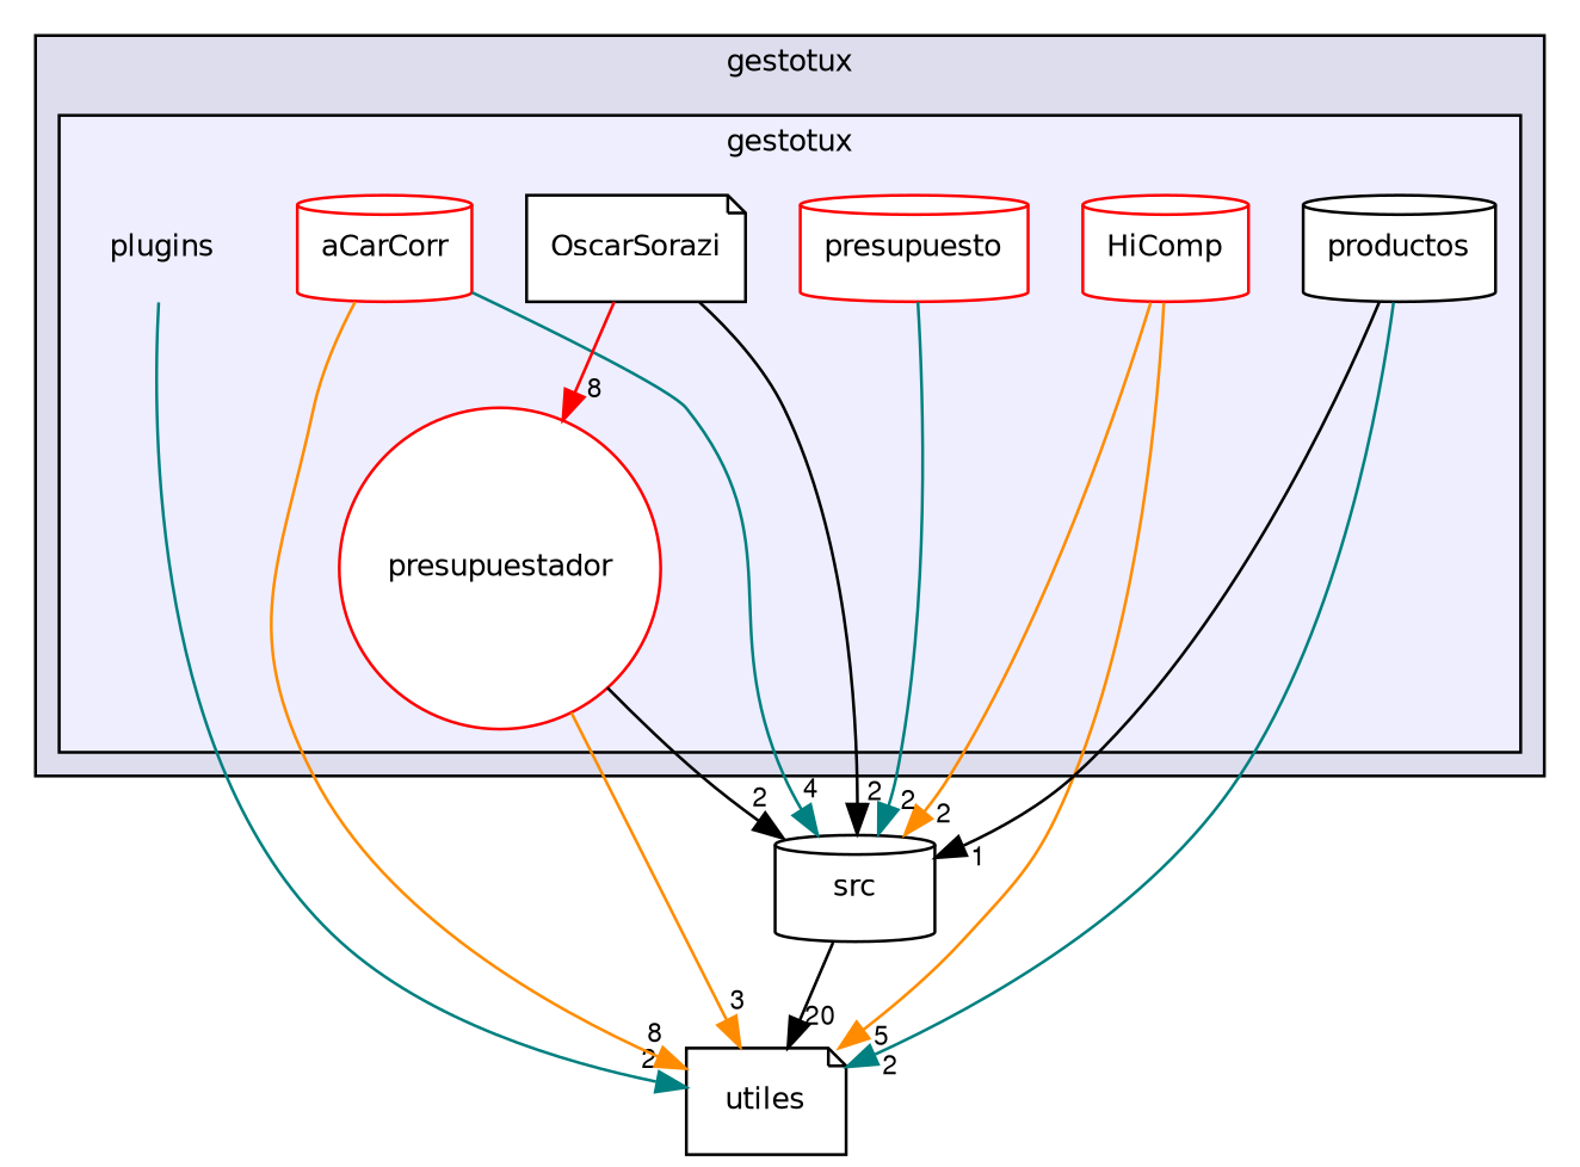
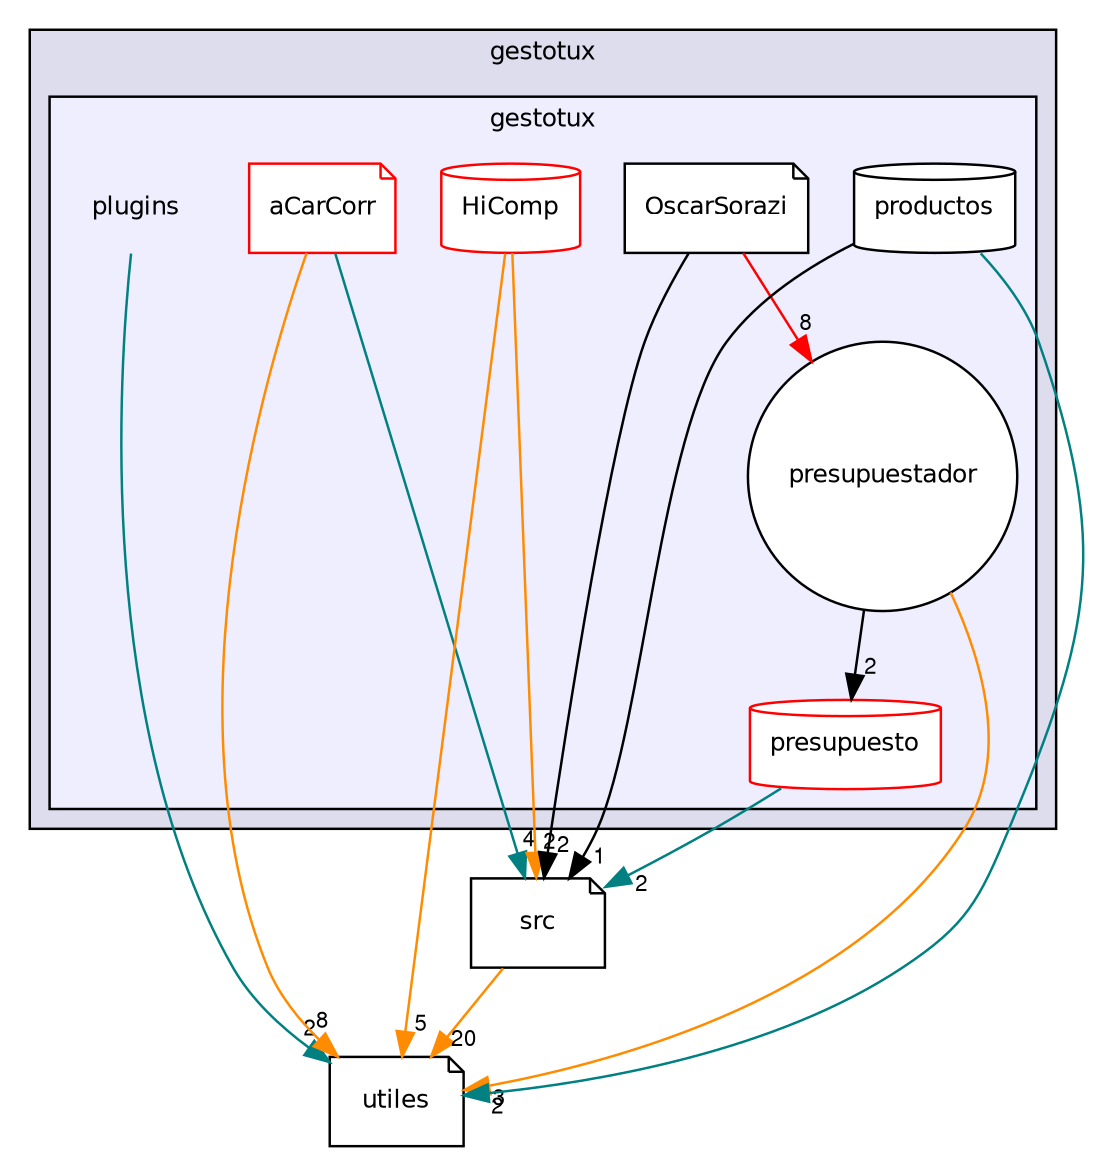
  digraph {
    compound=true
    fontname="DejaVu Sans"
    node [color=red fontname="DejaVu Sans" fontsize=10 shape=cylinder fillcolor=white style=filled]
    edge [color=darkorange fontname="DejaVu Sans" headlabel=2 labeldistance=1.5 labelfontname=FreeSans labelfontsize=9]
    n1 [label=plugins shape=plaintext fillcolor="" style=""]
-   n2 [label=aCarCorr]
+   n2 [label=aCarCorr shape=note]
    n3 [label=HiComp]
    n4 [color=black label=OscarSorazi shape=note]
-   n5 [label=presupuestador shape=circle]
+   n5 [color=black label=presupuestador shape=circle]
    n6 [label=presupuesto]
    n7 [color=black label=productos]
    n8 [label=utiles shape=note color="" fillcolor="" style=""]
-   n9 [label=src color="" fillcolor="" style=""]
+   n9 [label=src shape=note color="" fillcolor="" style=""]
    subgraph cluster_1 {
      bgcolor="#ddddee"
      fontsize=10
      label=gestotux
      pencolor=black
      subgraph cluster_2 {
        bgcolor="#eeeeff"
        fontsize=10
        label=gestotux
        pencolor=black
        n1
        n2
        n3
        n4
        n5
        n6
        n7
      }
    }
    n1 -> n8 [color=teal]
    n2 -> n8 [headlabel=8]
    n2 -> n9 [color=teal headlabel=4]
    n3 -> n8 [headlabel=5]
    n3 -> n9
    n4 -> n5 [color=red headlabel=8]
    n4 -> n9 [color=black]
    n5 -> n8 [headlabel=3]
-   n5 -> n9 [color=black]
+   n5 -> n6 [color=black]
    n6 -> n9 [color=teal]
    n7 -> n8 [color=teal]
    n7 -> n9 [color=black headlabel=1]
-   n9 -> n8 [color=black headlabel=20]
+   n9 -> n8 [headlabel=20]
  }
